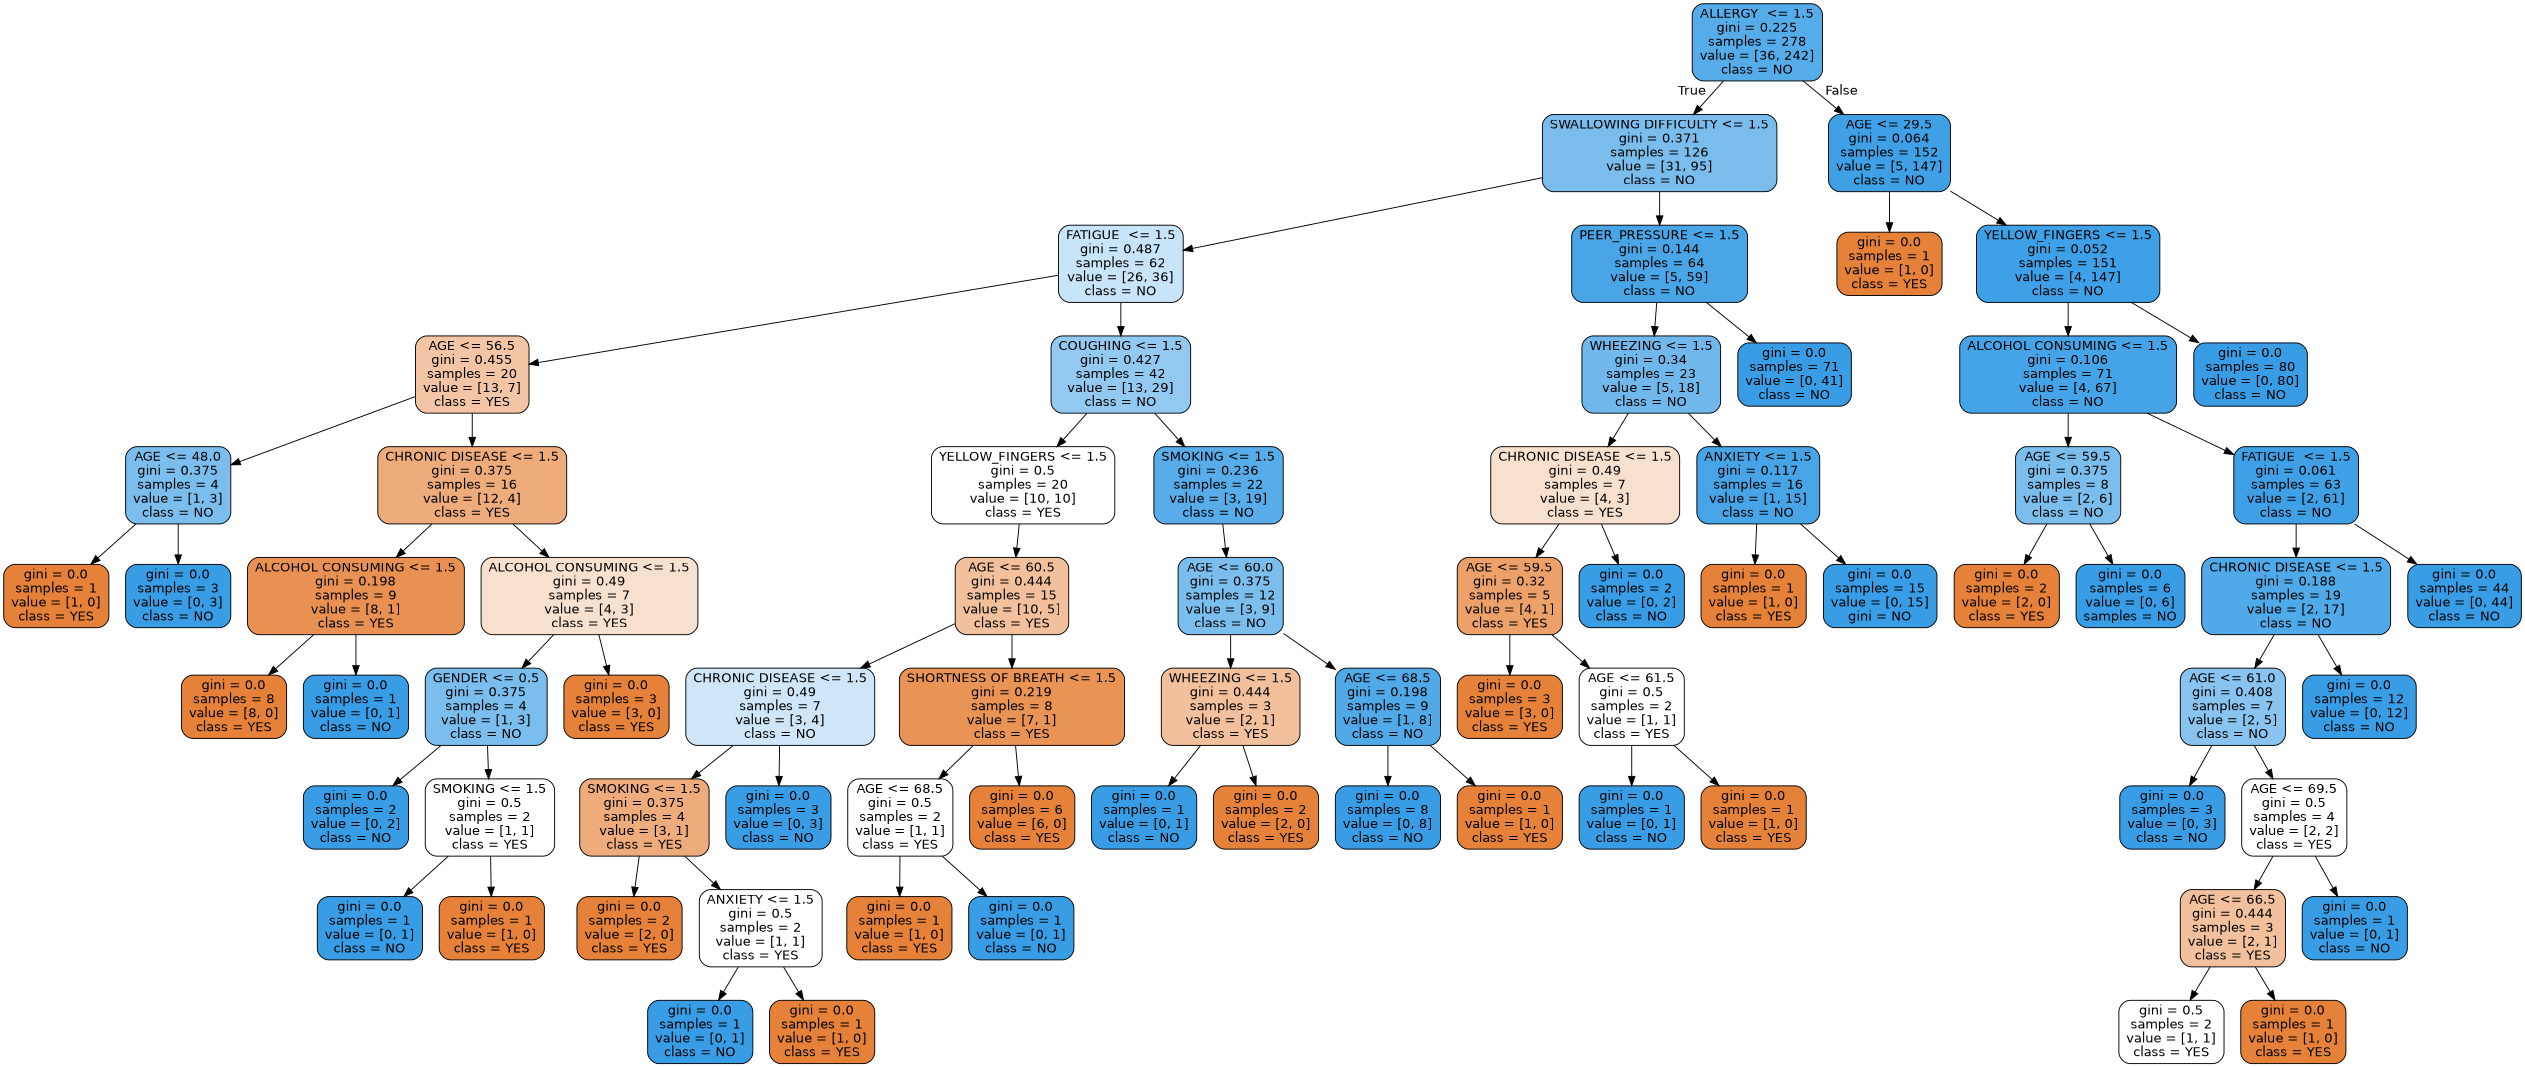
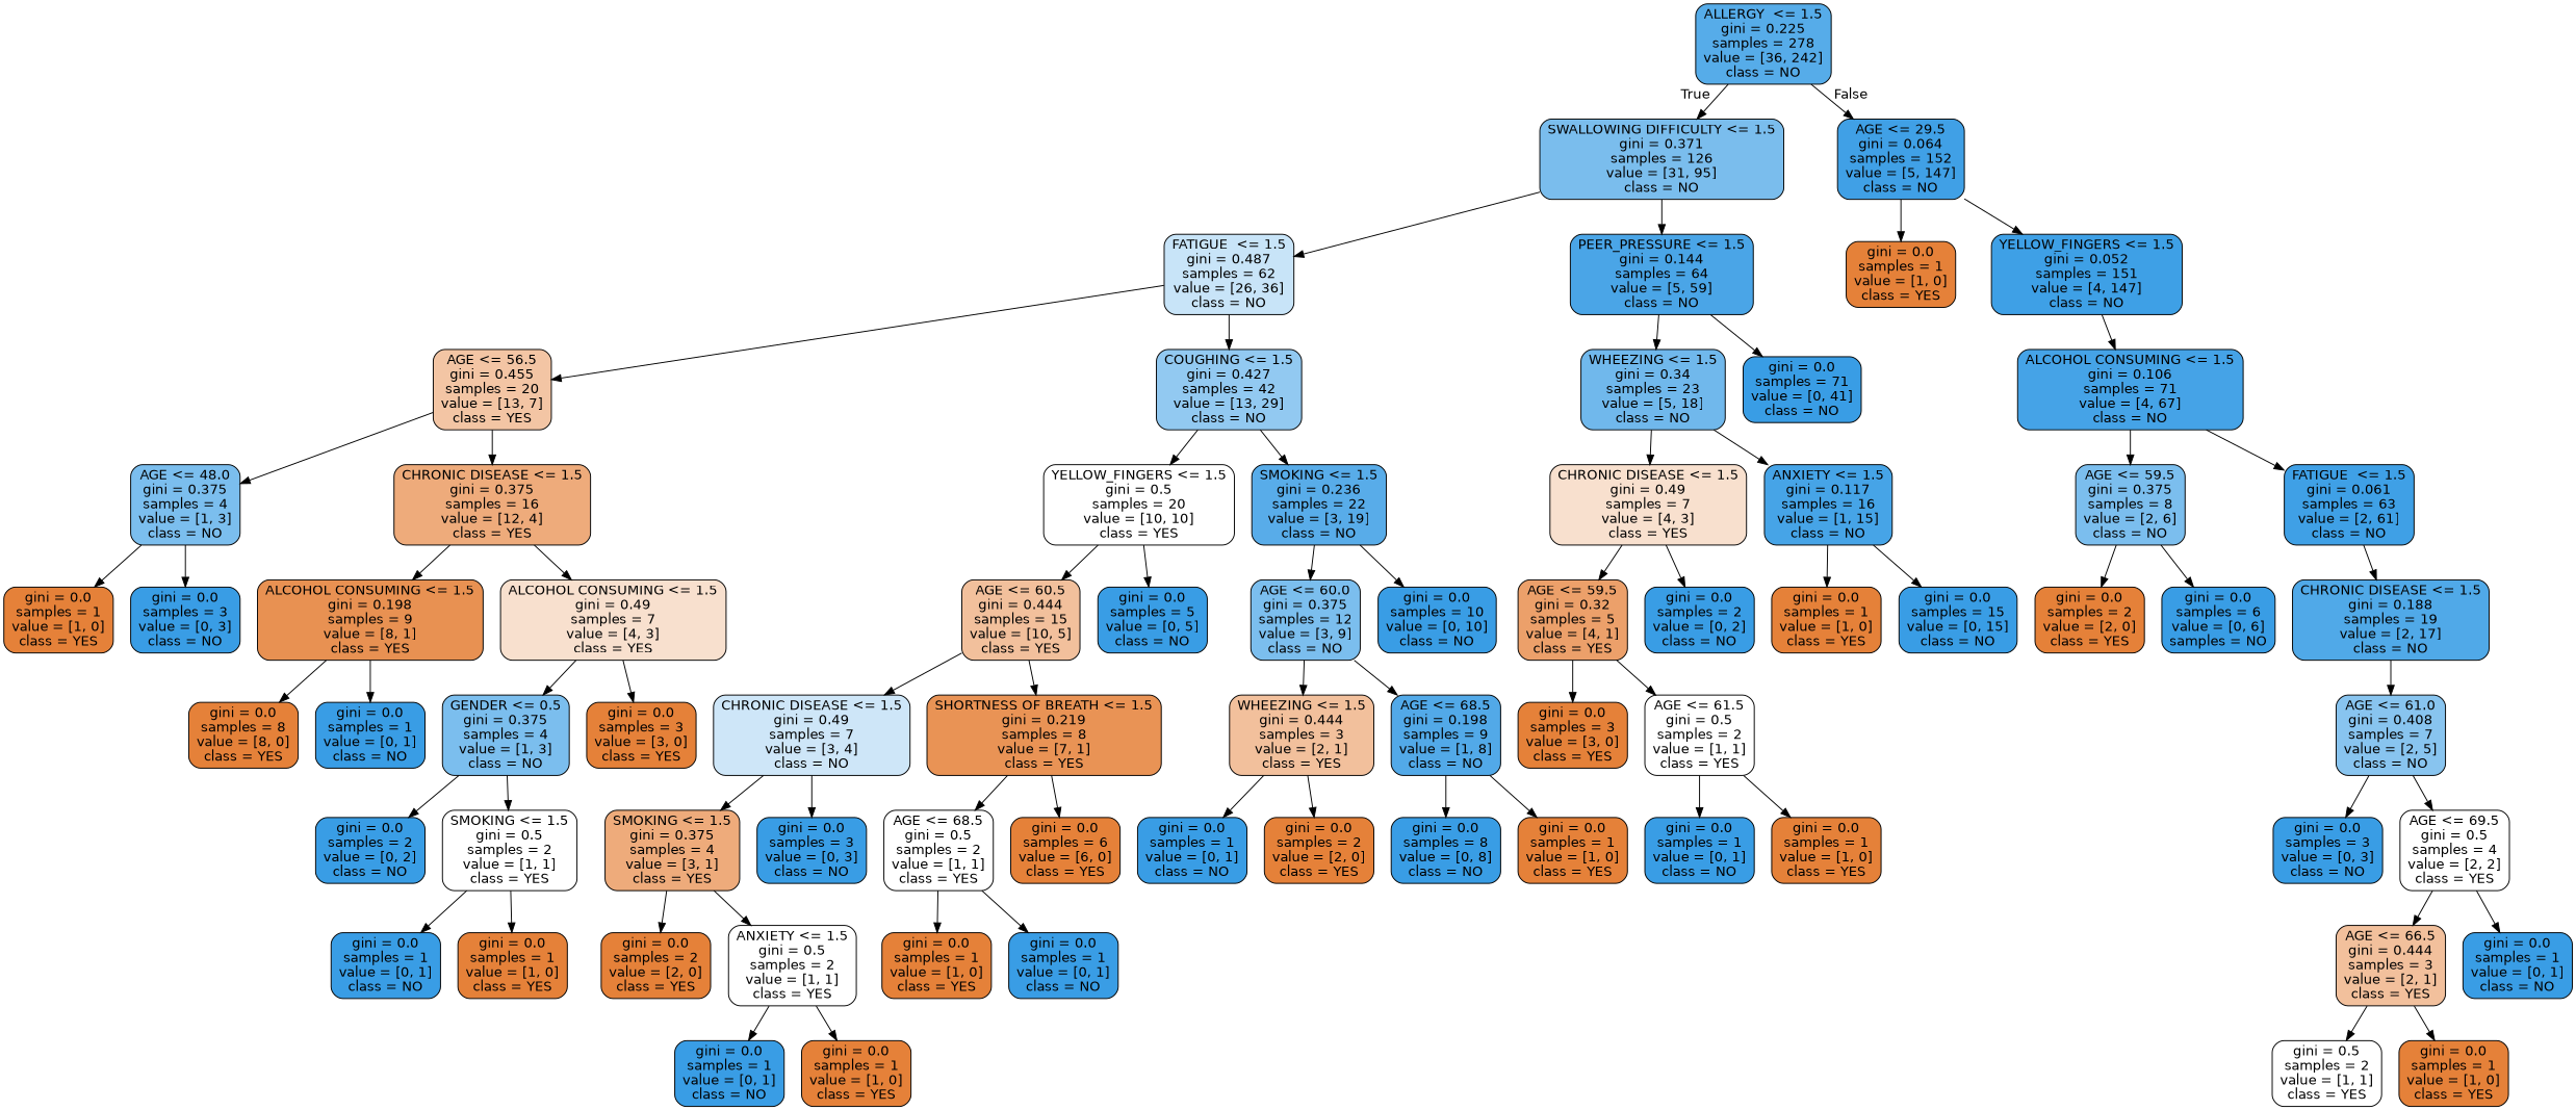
  digraph {
    node [color=black fillcolor="#399de5" fontname=helvetica shape=box style="filled, rounded"]
    edge [fontname=helvetica]
    n1 [fillcolor="#56ace9" label="ALLERGY  <= 1.5\ngini = 0.225\nsamples = 278\nvalue = [36, 242]\nclass = NO"]
    n2 [fillcolor="#7abded" label="SWALLOWING DIFFICULTY <= 1.5\ngini = 0.371\nsamples = 126\nvalue = [31, 95]\nclass = NO"]
    n3 [fillcolor="#40a0e6" label="AGE <= 29.5\ngini = 0.064\nsamples = 152\nvalue = [5, 147]\nclass = NO"]
    n4 [fillcolor="#c8e4f8" label="FATIGUE  <= 1.5\ngini = 0.487\nsamples = 62\nvalue = [26, 36]\nclass = NO"]
    n5 [fillcolor="#4aa5e7" label="PEER_PRESSURE <= 1.5\ngini = 0.144\nsamples = 64\nvalue = [5, 59]\nclass = NO"]
    n6 [fillcolor="#e58139" label="gini = 0.0\nsamples = 1\nvalue = [1, 0]\nclass = YES"]
    n7 [fillcolor="#3ea0e6" label="YELLOW_FINGERS <= 1.5\ngini = 0.052\nsamples = 151\nvalue = [4, 147]\nclass = NO"]
    n8 [fillcolor="#f3c5a4" label="AGE <= 56.5\ngini = 0.455\nsamples = 20\nvalue = [13, 7]\nclass = YES"]
    n9 [fillcolor="#92c9f1" label="COUGHING <= 1.5\ngini = 0.427\nsamples = 42\nvalue = [13, 29]\nclass = NO"]
    n10 [fillcolor="#70b8ec" label="WHEEZING <= 1.5\ngini = 0.34\nsamples = 23\nvalue = [5, 18]\nclass = NO"]
    n11 [label="gini = 0.0\nsamples = 71\nvalue = [0, 41]\nclass = NO"]
    n12 [fillcolor="#7bbeee" label="AGE <= 48.0\ngini = 0.375\nsamples = 4\nvalue = [1, 3]\nclass = NO"]
    n13 [fillcolor="#eeab7b" label="CHRONIC DISEASE <= 1.5\ngini = 0.375\nsamples = 16\nvalue = [12, 4]\nclass = YES"]
    n14 [fillcolor="#ffffff" label="YELLOW_FINGERS <= 1.5\ngini = 0.5\nsamples = 20\nvalue = [10, 10]\nclass = YES"]
    n15 [fillcolor="#58ace9" label="SMOKING <= 1.5\ngini = 0.236\nsamples = 22\nvalue = [3, 19]\nclass = NO"]
    n16 [fillcolor="#e58139" label="gini = 0.0\nsamples = 1\nvalue = [1, 0]\nclass = YES"]
    n17 [label="gini = 0.0\nsamples = 3\nvalue = [0, 3]\nclass = NO"]
    n18 [fillcolor="#e89152" label="ALCOHOL CONSUMING <= 1.5\ngini = 0.198\nsamples = 9\nvalue = [8, 1]\nclass = YES"]
    n19 [fillcolor="#f8e0ce" label="ALCOHOL CONSUMING <= 1.5\ngini = 0.49\nsamples = 7\nvalue = [4, 3]\nclass = YES"]
    n20 [fillcolor="#e58139" label="gini = 0.0\nsamples = 8\nvalue = [8, 0]\nclass = YES"]
    n21 [label="gini = 0.0\nsamples = 1\nvalue = [0, 1]\nclass = NO"]
    n22 [fillcolor="#7bbeee" label="GENDER <= 0.5\ngini = 0.375\nsamples = 4\nvalue = [1, 3]\nclass = NO"]
    n23 [fillcolor="#e58139" label="gini = 0.0\nsamples = 3\nvalue = [3, 0]\nclass = YES"]
    n24 [label="gini = 0.0\nsamples = 2\nvalue = [0, 2]\nclass = NO"]
    n25 [fillcolor="#ffffff" label="SMOKING <= 1.5\ngini = 0.5\nsamples = 2\nvalue = [1, 1]\nclass = YES"]
    n26 [label="gini = 0.0\nsamples = 1\nvalue = [0, 1]\nclass = NO"]
    n27 [fillcolor="#e58139" label="gini = 0.0\nsamples = 1\nvalue = [1, 0]\nclass = YES"]
    n28 [fillcolor="#f2c09c" label="AGE <= 60.5\ngini = 0.444\nsamples = 15\nvalue = [10, 5]\nclass = YES"]
+   n29 [label="gini = 0.0\nsamples = 5\nvalue = [0, 5]\nclass = NO"]
    n30 [fillcolor="#7bbeee" label="AGE <= 60.0\ngini = 0.375\nsamples = 12\nvalue = [3, 9]\nclass = NO"]
+   n31 [label="gini = 0.0\nsamples = 10\nvalue = [0, 10]\nclass = NO"]
    n32 [fillcolor="#cee6f8" label="CHRONIC DISEASE <= 1.5\ngini = 0.49\nsamples = 7\nvalue = [3, 4]\nclass = NO"]
    n33 [fillcolor="#e99355" label="SHORTNESS OF BREATH <= 1.5\ngini = 0.219\nsamples = 8\nvalue = [7, 1]\nclass = YES"]
    n34 [fillcolor="#eeab7b" label="SMOKING <= 1.5\ngini = 0.375\nsamples = 4\nvalue = [3, 1]\nclass = YES"]
    n35 [label="gini = 0.0\nsamples = 3\nvalue = [0, 3]\nclass = NO"]
    n36 [fillcolor="#ffffff" label="AGE <= 68.5\ngini = 0.5\nsamples = 2\nvalue = [1, 1]\nclass = YES"]
    n37 [fillcolor="#e58139" label="gini = 0.0\nsamples = 6\nvalue = [6, 0]\nclass = YES"]
    n38 [fillcolor="#e58139" label="gini = 0.0\nsamples = 2\nvalue = [2, 0]\nclass = YES"]
    n39 [fillcolor="#ffffff" label="ANXIETY <= 1.5\ngini = 0.5\nsamples = 2\nvalue = [1, 1]\nclass = YES"]
    n40 [label="gini = 0.0\nsamples = 1\nvalue = [0, 1]\nclass = NO"]
    n41 [fillcolor="#e58139" label="gini = 0.0\nsamples = 1\nvalue = [1, 0]\nclass = YES"]
    n42 [fillcolor="#e58139" label="gini = 0.0\nsamples = 1\nvalue = [1, 0]\nclass = YES"]
    n43 [label="gini = 0.0\nsamples = 1\nvalue = [0, 1]\nclass = NO"]
    n44 [fillcolor="#f2c09c" label="WHEEZING <= 1.5\ngini = 0.444\nsamples = 3\nvalue = [2, 1]\nclass = YES"]
    n45 [fillcolor="#52a9e8" label="AGE <= 68.5\ngini = 0.198\nsamples = 9\nvalue = [1, 8]\nclass = NO"]
    n46 [label="gini = 0.0\nsamples = 1\nvalue = [0, 1]\nclass = NO"]
    n47 [fillcolor="#e58139" label="gini = 0.0\nsamples = 2\nvalue = [2, 0]\nclass = YES"]
    n48 [label="gini = 0.0\nsamples = 8\nvalue = [0, 8]\nclass = NO"]
    n49 [fillcolor="#e58139" label="gini = 0.0\nsamples = 1\nvalue = [1, 0]\nclass = YES"]
    n50 [fillcolor="#f8e0ce" label="CHRONIC DISEASE <= 1.5\ngini = 0.49\nsamples = 7\nvalue = [4, 3]\nclass = YES"]
    n51 [fillcolor="#46a4e7" label="ANXIETY <= 1.5\ngini = 0.117\nsamples = 16\nvalue = [1, 15]\nclass = NO"]
    n52 [fillcolor="#eca06a" label="AGE <= 59.5\ngini = 0.32\nsamples = 5\nvalue = [4, 1]\nclass = YES"]
    n53 [label="gini = 0.0\nsamples = 2\nvalue = [0, 2]\nclass = NO"]
    n54 [fillcolor="#e58139" label="gini = 0.0\nsamples = 1\nvalue = [1, 0]\nclass = YES"]
-   n55 [label="gini = 0.0\nsamples = 15\nvalue = [0, 15]\ngini = NO"]
+   n55 [label="gini = 0.0\nsamples = 15\nvalue = [0, 15]\nclass = NO"]
    n56 [fillcolor="#e58139" label="gini = 0.0\nsamples = 3\nvalue = [3, 0]\nclass = YES"]
    n57 [fillcolor="#ffffff" label="AGE <= 61.5\ngini = 0.5\nsamples = 2\nvalue = [1, 1]\nclass = YES"]
    n58 [label="gini = 0.0\nsamples = 1\nvalue = [0, 1]\nclass = NO"]
    n59 [fillcolor="#e58139" label="gini = 0.0\nsamples = 1\nvalue = [1, 0]\nclass = YES"]
    n60 [fillcolor="#45a3e7" label="ALCOHOL CONSUMING <= 1.5\ngini = 0.106\nsamples = 71\nvalue = [4, 67]\nclass = NO"]
-   n61 [label="gini = 0.0\nsamples = 80\nvalue = [0, 80]\nclass = NO"]
    n62 [fillcolor="#7bbeee" label="AGE <= 59.5\ngini = 0.375\nsamples = 8\nvalue = [2, 6]\nclass = NO"]
    n63 [fillcolor="#3fa0e6" label="FATIGUE  <= 1.5\ngini = 0.061\nsamples = 63\nvalue = [2, 61]\nclass = NO"]
    n64 [fillcolor="#e58139" label="gini = 0.0\nsamples = 2\nvalue = [2, 0]\nclass = YES"]
    n65 [label="gini = 0.0\nsamples = 6\nvalue = [0, 6]\nsamples = NO"]
    n66 [fillcolor="#50a9e8" label="CHRONIC DISEASE <= 1.5\ngini = 0.188\nsamples = 19\nvalue = [2, 17]\nclass = NO"]
-   n67 [label="gini = 0.0\nsamples = 44\nvalue = [0, 44]\nclass = NO"]
    n68 [fillcolor="#88c4ef" label="AGE <= 61.0\ngini = 0.408\nsamples = 7\nvalue = [2, 5]\nclass = NO"]
-   n69 [label="gini = 0.0\nsamples = 12\nvalue = [0, 12]\nclass = NO"]
    n70 [label="gini = 0.0\nsamples = 3\nvalue = [0, 3]\nclass = NO"]
    n71 [fillcolor="#ffffff" label="AGE <= 69.5\ngini = 0.5\nsamples = 4\nvalue = [2, 2]\nclass = YES"]
    n72 [fillcolor="#f2c09c" label="AGE <= 66.5\ngini = 0.444\nsamples = 3\nvalue = [2, 1]\nclass = YES"]
    n73 [label="gini = 0.0\nsamples = 1\nvalue = [0, 1]\nclass = NO"]
    n74 [fillcolor="#ffffff" label="gini = 0.5\nsamples = 2\nvalue = [1, 1]\nclass = YES"]
    n75 [fillcolor="#e58139" label="gini = 0.0\nsamples = 1\nvalue = [1, 0]\nclass = YES"]
    n1 -> n2 [headlabel=True labelangle=45 labeldistance=2.5]
    n1 -> n3 [headlabel=False labelangle=-45 labeldistance=2.5]
    n2 -> n4
    n2 -> n5
    n3 -> n6
    n3 -> n7
    n4 -> n8
    n4 -> n9
    n5 -> n10
    n5 -> n11
    n7 -> n60
-   n7 -> n61
    n8 -> n12
    n8 -> n13
    n9 -> n14
    n9 -> n15
    n10 -> n50
    n10 -> n51
    n12 -> n16
    n12 -> n17
    n13 -> n18
    n13 -> n19
    n14 -> n28
+   n14 -> n29
    n15 -> n30
+   n15 -> n31
    n18 -> n20
    n18 -> n21
    n19 -> n22
    n19 -> n23
    n22 -> n24
    n22 -> n25
    n25 -> n26
    n25 -> n27
    n28 -> n32
    n28 -> n33
    n30 -> n44
    n30 -> n45
    n32 -> n34
    n32 -> n35
    n33 -> n36
    n33 -> n37
    n34 -> n38
    n34 -> n39
    n36 -> n42
    n36 -> n43
    n39 -> n40
    n39 -> n41
    n44 -> n46
    n44 -> n47
    n45 -> n48
    n45 -> n49
    n50 -> n52
    n50 -> n53
    n51 -> n54
    n51 -> n55
    n52 -> n56
    n52 -> n57
    n57 -> n58
    n57 -> n59
    n60 -> n62
    n60 -> n63
    n62 -> n64
    n62 -> n65
    n63 -> n66
-   n63 -> n67
    n66 -> n68
-   n66 -> n69
    n68 -> n70
    n68 -> n71
    n71 -> n72
    n71 -> n73
    n72 -> n74
    n72 -> n75
  }
